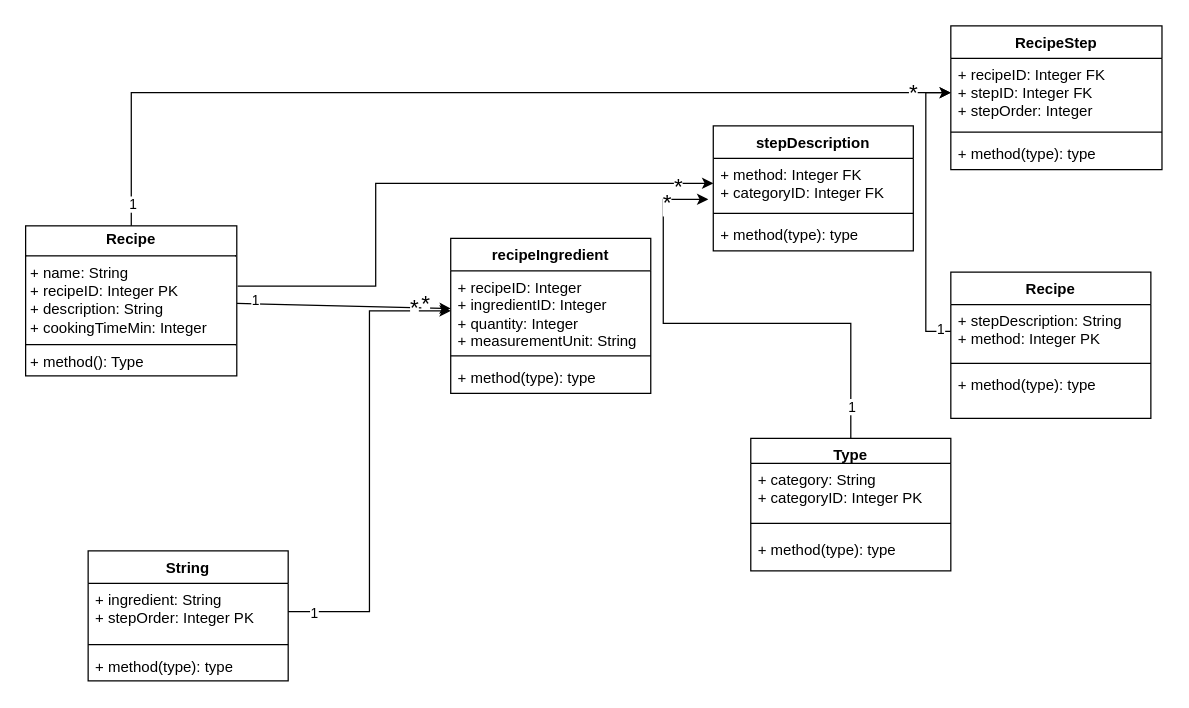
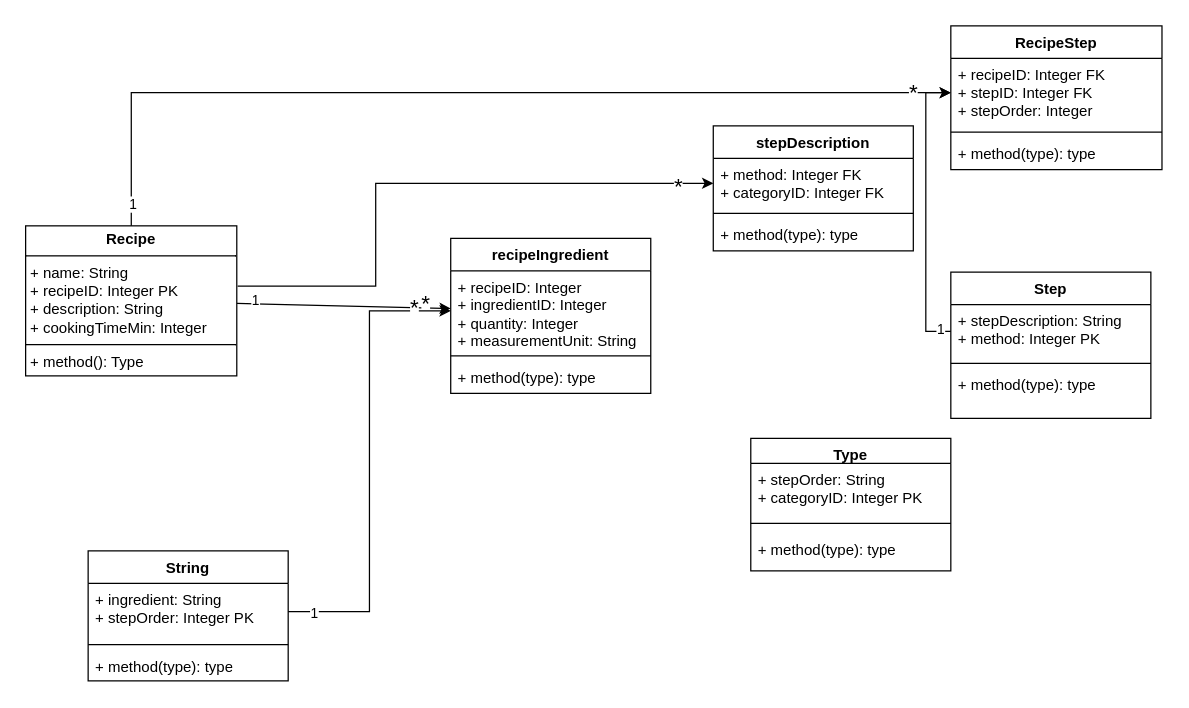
  <mxCell id="0" />
  <mxCell id="1" parent="0" />
  <mxCell id="2" style="rounded=0;orthogonalLoop=1;jettySize=auto;html=1;" edge="1" parent="1" source="35" target="18"><mxGeometry relative="1" as="geometry" /></mxCell>
  <mxCell id="3" value="1" style="edgeLabel;html=1;align=center;verticalAlign=middle;resizable=0;points=[];" vertex="1" connectable="0" parent="2"><mxGeometry x="-0.827" y="3" relative="1" as="geometry"><mxPoint as="offset" /></mxGeometry></mxCell>
  <mxCell id="4" value="*" style="edgeLabel;html=1;align=center;verticalAlign=middle;resizable=0;points=[];fontSize=18;" vertex="1" connectable="0" parent="2"><mxGeometry x="0.658" y="3" relative="1" as="geometry"><mxPoint x="9" as="offset" /></mxGeometry></mxCell>
  <mxCell id="5" value="String" style="swimlane;fontStyle=1;align=center;verticalAlign=top;childLayout=stackLayout;horizontal=1;startSize=26;horizontalStack=0;resizeParent=1;resizeParentMax=0;resizeLast=0;collapsible=1;marginBottom=0;whiteSpace=wrap;html=1;" vertex="1" parent="1"><mxGeometry x="70" y="440" width="160" height="104" as="geometry" /></mxCell>
  <mxCell id="6" value="+ ingredient: String&lt;br&gt;+ stepOrder: Integer PK" style="text;strokeColor=none;fillColor=none;align=left;verticalAlign=top;spacingLeft=4;spacingRight=4;overflow=hidden;rotatable=0;points=[[0,0.5],[1,0.5]];portConstraint=eastwest;whiteSpace=wrap;html=1;" vertex="1" parent="5"><mxGeometry y="26" width="160" height="45" as="geometry" /></mxCell>
  <mxCell id="7" value="" style="line;strokeWidth=1;fillColor=none;align=left;verticalAlign=middle;spacingTop=-1;spacingLeft=3;spacingRight=3;rotatable=0;labelPosition=right;points=[];portConstraint=eastwest;strokeColor=inherit;" vertex="1" parent="5"><mxGeometry y="71" width="160" height="8" as="geometry" /></mxCell>
  <mxCell id="8" value="+ method(type): type" style="text;strokeColor=none;fillColor=none;align=left;verticalAlign=top;spacingLeft=4;spacingRight=4;overflow=hidden;rotatable=0;points=[[0,0.5],[1,0.5]];portConstraint=eastwest;whiteSpace=wrap;html=1;" vertex="1" parent="5"><mxGeometry y="79" width="160" height="25" as="geometry" /></mxCell>
- <mxCell id="9" value="Recipe" style="swimlane;fontStyle=1;align=center;verticalAlign=top;childLayout=stackLayout;horizontal=1;startSize=26;horizontalStack=0;resizeParent=1;resizeParentMax=0;resizeLast=0;collapsible=1;marginBottom=0;whiteSpace=wrap;html=1;" vertex="1" parent="1"><mxGeometry x="760" y="217" width="160" height="117" as="geometry" /></mxCell>
+ <mxCell id="9" value="Step" style="swimlane;fontStyle=1;align=center;verticalAlign=top;childLayout=stackLayout;horizontal=1;startSize=26;horizontalStack=0;resizeParent=1;resizeParentMax=0;resizeLast=0;collapsible=1;marginBottom=0;whiteSpace=wrap;html=1;" vertex="1" parent="1"><mxGeometry x="760" y="217" width="160" height="117" as="geometry" /></mxCell>
  <mxCell id="10" value="+ stepDescription: String&lt;br&gt;+ method: Integer PK" style="text;strokeColor=none;fillColor=none;align=left;verticalAlign=top;spacingLeft=4;spacingRight=4;overflow=hidden;rotatable=0;points=[[0,0.5],[1,0.5]];portConstraint=eastwest;whiteSpace=wrap;html=1;" vertex="1" parent="9"><mxGeometry y="26" width="160" height="43" as="geometry" /></mxCell>
  <mxCell id="11" value="" style="line;strokeWidth=1;fillColor=none;align=left;verticalAlign=middle;spacingTop=-1;spacingLeft=3;spacingRight=3;rotatable=0;labelPosition=right;points=[];portConstraint=eastwest;strokeColor=inherit;" vertex="1" parent="9"><mxGeometry y="69" width="160" height="8" as="geometry" /></mxCell>
  <mxCell id="12" value="+ method(type): type" style="text;strokeColor=none;fillColor=none;align=left;verticalAlign=top;spacingLeft=4;spacingRight=4;overflow=hidden;rotatable=0;points=[[0,0.5],[1,0.5]];portConstraint=eastwest;whiteSpace=wrap;html=1;" vertex="1" parent="9"><mxGeometry y="77" width="160" height="40" as="geometry" /></mxCell>
  <mxCell id="13" value="Type" style="swimlane;fontStyle=1;align=center;verticalAlign=top;childLayout=stackLayout;horizontal=1;startSize=20;horizontalStack=0;resizeParent=1;resizeParentMax=0;resizeLast=0;collapsible=1;marginBottom=0;whiteSpace=wrap;html=1;" vertex="1" parent="1"><mxGeometry x="600" y="350" width="160" height="106" as="geometry" /></mxCell>
- <mxCell id="14" value="+ category: String&lt;div&gt;+ categoryID: Integer PK&lt;/div&gt;" style="text;strokeColor=none;fillColor=none;align=left;verticalAlign=top;spacingLeft=4;spacingRight=4;overflow=hidden;rotatable=0;points=[[0,0.5],[1,0.5]];portConstraint=eastwest;whiteSpace=wrap;html=1;" vertex="1" parent="13"><mxGeometry y="20" width="160" height="40" as="geometry" /></mxCell>
+ <mxCell id="14" value="+ stepOrder: String&lt;div&gt;+ categoryID: Integer PK&lt;/div&gt;" style="text;strokeColor=none;fillColor=none;align=left;verticalAlign=top;spacingLeft=4;spacingRight=4;overflow=hidden;rotatable=0;points=[[0,0.5],[1,0.5]];portConstraint=eastwest;whiteSpace=wrap;html=1;" vertex="1" parent="13"><mxGeometry y="20" width="160" height="40" as="geometry" /></mxCell>
  <mxCell id="15" value="" style="line;strokeWidth=1;fillColor=none;align=left;verticalAlign=middle;spacingTop=-1;spacingLeft=3;spacingRight=3;rotatable=0;labelPosition=right;points=[];portConstraint=eastwest;strokeColor=inherit;" vertex="1" parent="13"><mxGeometry y="60" width="160" height="16" as="geometry" /></mxCell>
  <mxCell id="16" value="+ method(type): type" style="text;strokeColor=none;fillColor=none;align=left;verticalAlign=top;spacingLeft=4;spacingRight=4;overflow=hidden;rotatable=0;points=[[0,0.5],[1,0.5]];portConstraint=eastwest;whiteSpace=wrap;html=1;" vertex="1" parent="13"><mxGeometry y="76" width="160" height="30" as="geometry" /></mxCell>
  <mxCell id="17" value="recipeIngredient" style="swimlane;fontStyle=1;align=center;verticalAlign=top;childLayout=stackLayout;horizontal=1;startSize=26;horizontalStack=0;resizeParent=1;resizeParentMax=0;resizeLast=0;collapsible=1;marginBottom=0;whiteSpace=wrap;html=1;" vertex="1" parent="1"><mxGeometry x="360" y="190" width="160" height="124" as="geometry" /></mxCell>
  <mxCell id="18" value="+ recipeID: Integer&lt;div&gt;+ ingredientID: Integer&lt;br&gt;+ quantity: Integer&lt;br&gt;+ measurementUnit: String&lt;/div&gt;" style="text;strokeColor=none;fillColor=none;align=left;verticalAlign=top;spacingLeft=4;spacingRight=4;overflow=hidden;rotatable=1;points=[[0,0.5],[1,0.5]];portConstraint=eastwest;whiteSpace=wrap;html=1;movable=1;resizable=1;deletable=1;editable=1;locked=0;connectable=1;" vertex="1" parent="17"><mxGeometry y="26" width="160" height="64" as="geometry" /></mxCell>
  <mxCell id="19" value="" style="line;strokeWidth=1;fillColor=none;align=left;verticalAlign=middle;spacingTop=-1;spacingLeft=3;spacingRight=3;rotatable=0;labelPosition=right;points=[];portConstraint=eastwest;strokeColor=inherit;" vertex="1" parent="17"><mxGeometry y="90" width="160" height="8" as="geometry" /></mxCell>
  <mxCell id="20" value="+ method(type): type" style="text;strokeColor=none;fillColor=none;align=left;verticalAlign=top;spacingLeft=4;spacingRight=4;overflow=hidden;rotatable=0;points=[[0,0.5],[1,0.5]];portConstraint=eastwest;whiteSpace=wrap;html=1;" vertex="1" parent="17"><mxGeometry y="98" width="160" height="26" as="geometry" /></mxCell>
  <mxCell id="21" value="stepDescription" style="swimlane;fontStyle=1;align=center;verticalAlign=top;childLayout=stackLayout;horizontal=1;startSize=26;horizontalStack=0;resizeParent=1;resizeParentMax=0;resizeLast=0;collapsible=1;marginBottom=0;whiteSpace=wrap;html=1;" vertex="1" parent="1"><mxGeometry x="570" y="100" width="160" height="100" as="geometry" /></mxCell>
  <mxCell id="22" value="+ method: Integer FK&lt;br&gt;+ categoryID: Integer FK" style="text;strokeColor=none;fillColor=none;align=left;verticalAlign=top;spacingLeft=4;spacingRight=4;overflow=hidden;rotatable=0;points=[[0,0.5],[1,0.5]];portConstraint=eastwest;whiteSpace=wrap;html=1;" vertex="1" parent="21"><mxGeometry y="26" width="160" height="40" as="geometry" /></mxCell>
  <mxCell id="23" value="" style="line;strokeWidth=1;fillColor=none;align=left;verticalAlign=middle;spacingTop=-1;spacingLeft=3;spacingRight=3;rotatable=0;labelPosition=right;points=[];portConstraint=eastwest;strokeColor=inherit;" vertex="1" parent="21"><mxGeometry y="66" width="160" height="8" as="geometry" /></mxCell>
  <mxCell id="24" value="+ method(type): type" style="text;strokeColor=none;fillColor=none;align=left;verticalAlign=top;spacingLeft=4;spacingRight=4;overflow=hidden;rotatable=0;points=[[0,0.5],[1,0.5]];portConstraint=eastwest;whiteSpace=wrap;html=1;" vertex="1" parent="21"><mxGeometry y="74" width="160" height="26" as="geometry" /></mxCell>
  <mxCell id="25" style="rounded=0;orthogonalLoop=1;jettySize=auto;html=1;strokeColor=default;edgeStyle=orthogonalEdgeStyle;" edge="1" parent="1" source="6" target="18"><mxGeometry relative="1" as="geometry" /></mxCell>
  <mxCell id="26" value="1" style="edgeLabel;html=1;align=center;verticalAlign=middle;resizable=0;points=[];" vertex="1" connectable="0" parent="25"><mxGeometry x="-0.893" y="-1" relative="1" as="geometry"><mxPoint as="offset" /></mxGeometry></mxCell>
  <mxCell id="27" value="*" style="edgeLabel;html=1;align=center;verticalAlign=middle;resizable=0;points=[];fontSize=18;" vertex="1" connectable="0" parent="25"><mxGeometry x="0.843" y="3" relative="1" as="geometry"><mxPoint as="offset" /></mxGeometry></mxCell>
  <mxCell id="28" style="rounded=0;orthogonalLoop=1;jettySize=auto;html=1;entryX=0;entryY=0.5;entryDx=0;entryDy=0;exitX=1.004;exitY=0.402;exitDx=0;exitDy=0;exitPerimeter=0;edgeStyle=orthogonalEdgeStyle;" edge="1" parent="1" source="35" target="22"><mxGeometry relative="1" as="geometry"><mxPoint x="253.52" y="-70" as="sourcePoint" /><mxPoint x="410" y="98" as="targetPoint" /><Array as="points"><mxPoint x="300" y="228" /><mxPoint x="300" y="146" /></Array></mxGeometry></mxCell>
  <mxCell id="29" value="*" style="edgeLabel;html=1;align=center;verticalAlign=middle;resizable=0;points=[];fontSize=18;" vertex="1" connectable="0" parent="28"><mxGeometry x="0.878" y="-2" relative="1" as="geometry"><mxPoint as="offset" /></mxGeometry></mxCell>
- <mxCell id="30" style="rounded=0;orthogonalLoop=1;jettySize=auto;html=1;entryX=-0.025;entryY=0.82;entryDx=0;entryDy=0;entryPerimeter=0;edgeStyle=orthogonalEdgeStyle;" edge="1" parent="1" source="13" target="22"><mxGeometry relative="1" as="geometry"><Array as="points"><mxPoint x="680" y="258" /><mxPoint x="530" y="258" /><mxPoint x="530" y="159" /></Array></mxGeometry></mxCell>
- <mxCell id="31" value="1" style="edgeLabel;html=1;align=center;verticalAlign=middle;resizable=0;points=[];" vertex="1" connectable="0" parent="30"><mxGeometry x="-0.863" relative="1" as="geometry"><mxPoint as="offset" /></mxGeometry></mxCell>
- <mxCell id="32" value="*" style="edgeLabel;html=1;align=center;verticalAlign=middle;resizable=0;points=[];fontSize=18;" vertex="1" connectable="0" parent="30"><mxGeometry x="0.799" y="-2" relative="1" as="geometry"><mxPoint as="offset" /></mxGeometry></mxCell>
  <mxCell id="33" style="edgeStyle=orthogonalEdgeStyle;rounded=0;orthogonalLoop=1;jettySize=auto;html=1;exitX=0;exitY=0.5;exitDx=0;exitDy=0;entryX=0;entryY=0.5;entryDx=0;entryDy=0;fontSize=18;" edge="1" parent="1" source="10" target="40"><mxGeometry relative="1" as="geometry" /></mxCell>
  <mxCell id="34" value="1" style="edgeLabel;html=1;align=center;verticalAlign=middle;resizable=0;points=[];" vertex="1" connectable="0" parent="33"><mxGeometry x="-0.924" y="-2" relative="1" as="geometry"><mxPoint as="offset" /></mxGeometry></mxCell>
  <mxCell id="35" value="&lt;p style=&quot;margin:0px;margin-top:4px;text-align:center;&quot;&gt;&lt;b&gt;Recipe&lt;/b&gt;&lt;/p&gt;&lt;hr size=&quot;1&quot; style=&quot;border-style:solid;&quot;&gt;&lt;p style=&quot;margin:0px;margin-left:4px;&quot;&gt;+ name: String&lt;/p&gt;&lt;p style=&quot;margin:0px;margin-left:4px;&quot;&gt;+ recipeID: Integer PK&lt;/p&gt;&lt;p style=&quot;margin:0px;margin-left:4px;&quot;&gt;+ description: String&lt;/p&gt;&lt;p style=&quot;margin:0px;margin-left:4px;&quot;&gt;+ cookingTimeMin: Integer&amp;nbsp;&lt;/p&gt;&lt;hr size=&quot;1&quot; style=&quot;border-style:solid;&quot;&gt;&lt;p style=&quot;margin:0px;margin-left:4px;&quot;&gt;+ method(): Type&lt;/p&gt;" style="verticalAlign=top;align=left;overflow=fill;html=1;whiteSpace=wrap;" vertex="1" parent="1"><mxGeometry x="20" y="180" width="168.889" height="120" as="geometry" /></mxCell>
  <mxCell id="36" style="rounded=0;orthogonalLoop=1;jettySize=auto;html=1;edgeStyle=orthogonalEdgeStyle;" edge="1" parent="1" source="35" target="40"><mxGeometry relative="1" as="geometry" /></mxCell>
  <mxCell id="37" value="*" style="edgeLabel;html=1;align=center;verticalAlign=middle;resizable=0;points=[];fontSize=18;" vertex="1" connectable="0" parent="36"><mxGeometry x="0.918" relative="1" as="geometry"><mxPoint as="offset" /></mxGeometry></mxCell>
  <mxCell id="38" value="1" style="edgeLabel;html=1;align=center;verticalAlign=middle;resizable=0;points=[];" vertex="1" connectable="0" parent="36"><mxGeometry x="-0.953" y="-1" relative="1" as="geometry"><mxPoint as="offset" /></mxGeometry></mxCell>
  <mxCell id="39" value="RecipeStep" style="swimlane;fontStyle=1;align=center;verticalAlign=top;childLayout=stackLayout;horizontal=1;startSize=26;horizontalStack=0;resizeParent=1;resizeParentMax=0;resizeLast=0;collapsible=1;marginBottom=0;whiteSpace=wrap;html=1;" vertex="1" parent="1"><mxGeometry x="760.001" y="20" width="168.889" height="115" as="geometry" /></mxCell>
  <mxCell id="40" value="+ recipeID: Integer FK&lt;div&gt;+ stepID: Integer FK&lt;br&gt;+ stepOrder: Integer&lt;/div&gt;" style="text;strokeColor=none;fillColor=none;align=left;verticalAlign=top;spacingLeft=4;spacingRight=4;overflow=hidden;rotatable=0;points=[[0,0.5],[1,0.5]];portConstraint=eastwest;whiteSpace=wrap;html=1;" vertex="1" parent="39"><mxGeometry y="26" width="168.889" height="55" as="geometry" /></mxCell>
  <mxCell id="41" value="" style="line;strokeWidth=1;fillColor=none;align=left;verticalAlign=middle;spacingTop=-1;spacingLeft=3;spacingRight=3;rotatable=0;labelPosition=right;points=[];portConstraint=eastwest;strokeColor=inherit;" vertex="1" parent="39"><mxGeometry y="81" width="168.889" height="8" as="geometry" /></mxCell>
  <mxCell id="42" value="+ method(type): type" style="text;strokeColor=none;fillColor=none;align=left;verticalAlign=top;spacingLeft=4;spacingRight=4;overflow=hidden;rotatable=0;points=[[0,0.5],[1,0.5]];portConstraint=eastwest;whiteSpace=wrap;html=1;" vertex="1" parent="39"><mxGeometry y="89" width="168.889" height="26" as="geometry" /></mxCell>
